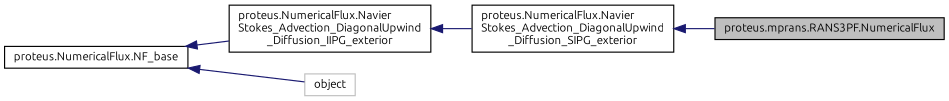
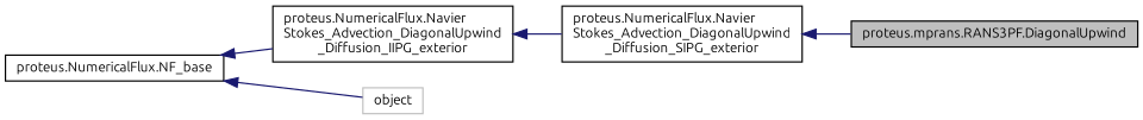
  digraph {
    fontname=Ubuntu
    rankdir=LR
    node [color=black fillcolor=white fontname=Ubuntu fontsize=10 shape=record style=filled]
    edge [color=midnightblue dir=back fontname=Ubuntu fontsize=10 labelfontname=Helvetica labelfontsize=10 style=solid]
-   n1 [fillcolor=grey75 fontcolor=black height=0.2 label="proteus.mprans.RANS3PF.NumericalFlux" width=0.4]
+   n1 [fillcolor=grey75 fontcolor=black height=0.2 label="proteus.mprans.RANS3PF.DiagonalUpwind" width=0.4]
    n2 [height=0.2 label="proteus.NumericalFlux.Navier\lStokes_Advection_DiagonalUpwind\l_Diffusion_SIPG_exterior" width=0.4]
    n3 [height=0.2 label="proteus.NumericalFlux.Navier\lStokes_Advection_DiagonalUpwind\l_Diffusion_IIPG_exterior" width=0.4]
    n4 [height=0.2 label="proteus.NumericalFlux.NF_base" width=0.4]
    n5 [color=grey75 height=0.2 label=object width=0.4]
    n2 -> n1
    n3 -> n2
    n4 -> n3
    n4 -> n5
  }
